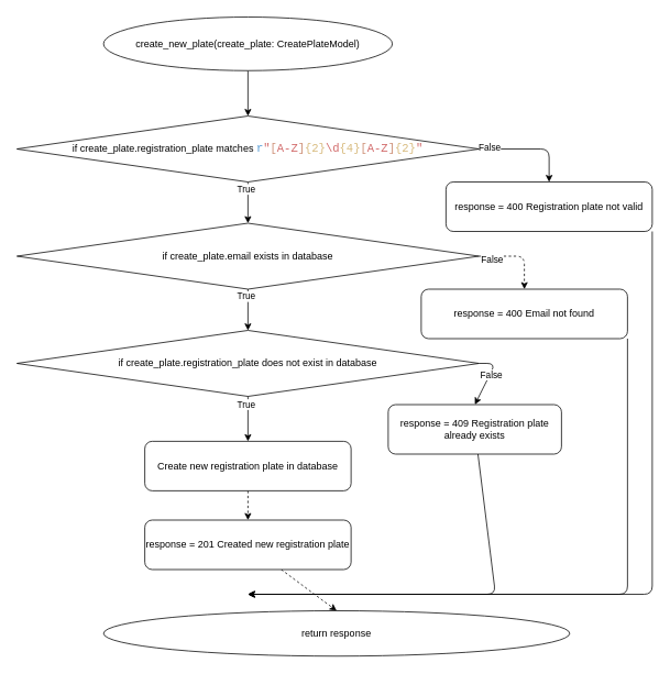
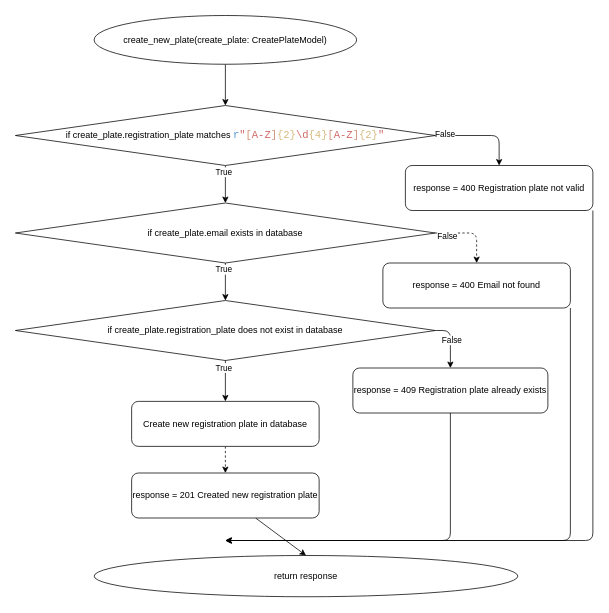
  <mxCell id="0" />
  <mxCell id="1" parent="0" />
  <mxCell id="2" style="edgeStyle=none;html=1;" edge="1" parent="1" source="3" target="8"><mxGeometry relative="1" as="geometry" /></mxCell>
  <mxCell id="3" value="create_new_plate(create_plate: CreatePlateModel)" style="ellipse;whiteSpace=wrap;html=1;" vertex="1" parent="1"><mxGeometry x="125" y="20" width="350" height="65" as="geometry" /></mxCell>
  <mxCell id="4" style="edgeStyle=none;html=1;entryX=0.5;entryY=0;entryDx=0;entryDy=0;" edge="1" parent="1" source="8" target="11"><mxGeometry relative="1" as="geometry" /></mxCell>
  <mxCell id="5" value="True" style="edgeLabel;html=1;align=center;verticalAlign=middle;resizable=0;points=[];" vertex="1" connectable="0" parent="4"><mxGeometry x="-0.646" y="-3" relative="1" as="geometry"><mxPoint y="-1" as="offset" /></mxGeometry></mxCell>
  <mxCell id="6" style="edgeStyle=none;html=1;entryX=0.5;entryY=0;entryDx=0;entryDy=0;" edge="1" parent="1" source="8" target="24"><mxGeometry relative="1" as="geometry"><Array as="points"><mxPoint x="665" y="180" /></Array></mxGeometry></mxCell>
  <mxCell id="7" value="False" style="edgeLabel;html=1;align=center;verticalAlign=middle;resizable=0;points=[];" vertex="1" connectable="0" parent="6"><mxGeometry x="-0.809" y="2" relative="1" as="geometry"><mxPoint as="offset" /></mxGeometry></mxCell>
  <mxCell id="8" value="if create_plate.registration_plate matches&amp;nbsp;&lt;span style=&quot;font-family: Consolas, &amp;quot;Courier New&amp;quot;, monospace; font-size: 14px; color: rgb(86, 156, 214);&quot;&gt;r&lt;/span&gt;&lt;span style=&quot;font-family: Consolas, &amp;quot;Courier New&amp;quot;, monospace; font-size: 14px; color: rgb(209, 105, 105);&quot;&gt;&quot;&lt;/span&gt;&lt;span style=&quot;font-family: Consolas, &amp;quot;Courier New&amp;quot;, monospace; font-size: 14px; color: rgb(206, 145, 120);&quot;&gt;[&lt;/span&gt;&lt;span style=&quot;font-family: Consolas, &amp;quot;Courier New&amp;quot;, monospace; font-size: 14px; color: rgb(209, 105, 105);&quot;&gt;A-Z&lt;/span&gt;&lt;span style=&quot;font-family: Consolas, &amp;quot;Courier New&amp;quot;, monospace; font-size: 14px; color: rgb(206, 145, 120);&quot;&gt;]&lt;/span&gt;&lt;span style=&quot;font-family: Consolas, &amp;quot;Courier New&amp;quot;, monospace; font-size: 14px; color: rgb(215, 186, 125);&quot;&gt;{2}&lt;/span&gt;&lt;span style=&quot;font-family: Consolas, &amp;quot;Courier New&amp;quot;, monospace; font-size: 14px; color: rgb(209, 105, 105);&quot;&gt;\d&lt;/span&gt;&lt;span style=&quot;font-family: Consolas, &amp;quot;Courier New&amp;quot;, monospace; font-size: 14px; color: rgb(215, 186, 125);&quot;&gt;{4}&lt;/span&gt;&lt;span style=&quot;font-family: Consolas, &amp;quot;Courier New&amp;quot;, monospace; font-size: 14px; color: rgb(206, 145, 120);&quot;&gt;[&lt;/span&gt;&lt;span style=&quot;font-family: Consolas, &amp;quot;Courier New&amp;quot;, monospace; font-size: 14px; color: rgb(209, 105, 105);&quot;&gt;A-Z&lt;/span&gt;&lt;span style=&quot;font-family: Consolas, &amp;quot;Courier New&amp;quot;, monospace; font-size: 14px; color: rgb(206, 145, 120);&quot;&gt;]&lt;/span&gt;&lt;span style=&quot;font-family: Consolas, &amp;quot;Courier New&amp;quot;, monospace; font-size: 14px; color: rgb(215, 186, 125);&quot;&gt;{2}&lt;/span&gt;&lt;span style=&quot;font-family: Consolas, &amp;quot;Courier New&amp;quot;, monospace; font-size: 14px; color: rgb(209, 105, 105);&quot;&gt;&quot;&lt;/span&gt;" style="rhombus;whiteSpace=wrap;html=1;" vertex="1" parent="1"><mxGeometry x="20" y="140" width="560" height="80" as="geometry" /></mxCell>
  <mxCell id="9" style="edgeStyle=none;html=1;entryX=0.5;entryY=0;entryDx=0;entryDy=0;dashed=1;" edge="1" parent="1" source="11" target="26"><mxGeometry relative="1" as="geometry"><Array as="points"><mxPoint x="635" y="310" /></Array></mxGeometry></mxCell>
  <mxCell id="10" value="False" style="edgeLabel;html=1;align=center;verticalAlign=middle;resizable=0;points=[];" vertex="1" connectable="0" parent="9"><mxGeometry x="-0.674" y="-3" relative="1" as="geometry"><mxPoint as="offset" /></mxGeometry></mxCell>
  <mxCell id="11" value="if create_plate.email exists in database" style="rhombus;whiteSpace=wrap;html=1;" vertex="1" parent="1"><mxGeometry x="20" y="270" width="560" height="80" as="geometry" /></mxCell>
  <mxCell id="12" style="edgeStyle=none;html=1;entryX=0.5;entryY=0;entryDx=0;entryDy=0;" edge="1" parent="1" source="14" target="28"><mxGeometry relative="1" as="geometry"><Array as="points"><mxPoint x="600" y="440" /></Array></mxGeometry></mxCell>
  <mxCell id="13" value="False" style="edgeLabel;html=1;align=center;verticalAlign=middle;resizable=0;points=[];" vertex="1" connectable="0" parent="12"><mxGeometry x="-0.079" y="1" relative="1" as="geometry"><mxPoint as="offset" /></mxGeometry></mxCell>
  <mxCell id="14" value="if create_plate.registration_plate does not exist in database" style="rhombus;whiteSpace=wrap;html=1;" vertex="1" parent="1"><mxGeometry x="20" y="400" width="560" height="80" as="geometry" /></mxCell>
  <mxCell id="15" style="edgeStyle=none;html=1;entryX=0.5;entryY=0;entryDx=0;entryDy=0;exitX=0.5;exitY=1;exitDx=0;exitDy=0;" edge="1" parent="1" source="11" target="14"><mxGeometry relative="1" as="geometry"><mxPoint x="310" y="230" as="sourcePoint" /><mxPoint x="310" y="280" as="targetPoint" /></mxGeometry></mxCell>
  <mxCell id="16" value="True" style="edgeLabel;html=1;align=center;verticalAlign=middle;resizable=0;points=[];" vertex="1" connectable="0" parent="15"><mxGeometry x="-0.646" y="-3" relative="1" as="geometry"><mxPoint y="-1" as="offset" /></mxGeometry></mxCell>
  <mxCell id="17" style="edgeStyle=none;html=1;entryX=0.5;entryY=0;entryDx=0;entryDy=0;dashed=1;" edge="1" parent="1" source="18" target="22"><mxGeometry relative="1" as="geometry" /></mxCell>
  <mxCell id="18" value="Create new registration plate in database" style="rounded=1;whiteSpace=wrap;html=1;" vertex="1" parent="1"><mxGeometry x="175" y="534.5" width="250" height="60" as="geometry" /></mxCell>
  <mxCell id="19" style="edgeStyle=none;html=1;entryX=0.5;entryY=0;entryDx=0;entryDy=0;exitX=0.5;exitY=1;exitDx=0;exitDy=0;" edge="1" parent="1" source="14" target="18"><mxGeometry relative="1" as="geometry"><mxPoint x="310" y="360" as="sourcePoint" /><mxPoint x="310" y="410" as="targetPoint" /></mxGeometry></mxCell>
  <mxCell id="20" value="True" style="edgeLabel;html=1;align=center;verticalAlign=middle;resizable=0;points=[];" vertex="1" connectable="0" parent="19"><mxGeometry x="-0.646" y="-3" relative="1" as="geometry"><mxPoint y="-1" as="offset" /></mxGeometry></mxCell>
- <mxCell id="21" style="edgeStyle=none;html=1;entryX=0.5;entryY=0;entryDx=0;entryDy=0;dashed=1;" edge="1" parent="1" source="22" target="29"><mxGeometry relative="1" as="geometry" /></mxCell>
+ <mxCell id="21" style="edgeStyle=none;html=1;entryX=0.5;entryY=0;entryDx=0;entryDy=0;" edge="1" parent="1" source="22" target="29"><mxGeometry relative="1" as="geometry" /></mxCell>
  <mxCell id="22" value="response = 201 Created new registration plate" style="rounded=1;whiteSpace=wrap;html=1;" vertex="1" parent="1"><mxGeometry x="175" y="630" width="250" height="60" as="geometry" /></mxCell>
  <mxCell id="23" style="edgeStyle=none;html=1;exitX=1;exitY=1;exitDx=0;exitDy=0;" edge="1" parent="1" source="24"><mxGeometry relative="1" as="geometry"><mxPoint x="300" y="720" as="targetPoint" /><Array as="points"><mxPoint x="790" y="720" /></Array></mxGeometry></mxCell>
  <mxCell id="24" value="response = 400 Registration plate not valid" style="rounded=1;whiteSpace=wrap;html=1;" vertex="1" parent="1"><mxGeometry x="540" y="220" width="250" height="60" as="geometry" /></mxCell>
  <mxCell id="25" style="edgeStyle=none;html=1;exitX=1;exitY=1;exitDx=0;exitDy=0;" edge="1" parent="1" source="26"><mxGeometry relative="1" as="geometry"><mxPoint x="300" y="720" as="targetPoint" /><Array as="points"><mxPoint x="760" y="720" /></Array></mxGeometry></mxCell>
  <mxCell id="26" value="response = 400 Email not found" style="rounded=1;whiteSpace=wrap;html=1;" vertex="1" parent="1"><mxGeometry x="510" y="350" width="250" height="60" as="geometry" /></mxCell>
  <mxCell id="27" style="edgeStyle=none;html=1;" edge="1" parent="1" source="28"><mxGeometry relative="1" as="geometry"><mxPoint x="300" y="720" as="targetPoint" /><Array as="points"><mxPoint x="600" y="720" /></Array></mxGeometry></mxCell>
- <mxCell id="28" value="response = 409 Registration plate already exists" style="rounded=1;whiteSpace=wrap;html=1;" vertex="1" parent="1"><mxGeometry x="470" y="490" width="210" height="60" as="geometry" /></mxCell>
+ <mxCell id="28" value="response = 409 Registration plate already exists" style="rounded=1;whiteSpace=wrap;html=1;" vertex="1" parent="1"><mxGeometry x="470" y="490" width="260" height="60" as="geometry" /></mxCell>
  <mxCell id="29" value="return response" style="ellipse;whiteSpace=wrap;html=1;" vertex="1" parent="1"><mxGeometry x="125" y="740" width="565" height="55" as="geometry" /></mxCell>
